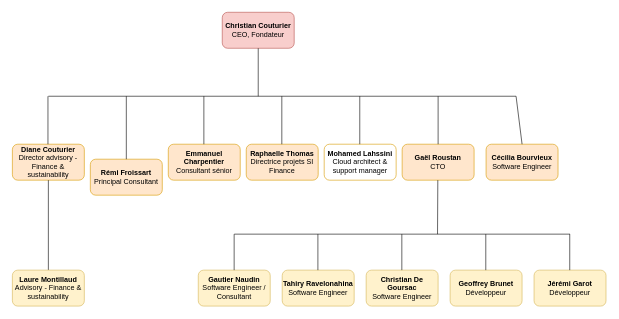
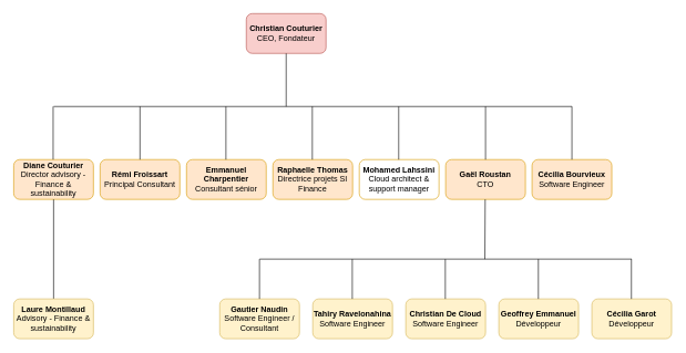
  <mxCell id="0" />
  <mxCell id="1" parent="0" />
  <mxCell id="2" value="&lt;div&gt;&lt;b&gt;Christian Couturier&lt;/b&gt;&lt;/div&gt;CEO, Fondateur" style="rounded=1;whiteSpace=wrap;html=1;fillColor=#f8cecc;strokeColor=#b85450;" parent="1" vertex="1"><mxGeometry x="370" y="20" width="120" height="60" as="geometry" /></mxCell>
- <mxCell id="3" value="&lt;div&gt;&lt;b&gt;Rémi Froissart&lt;/b&gt;&lt;/div&gt;&lt;div&gt;Principal Consultant&lt;br&gt;&lt;/div&gt;" style="rounded=1;whiteSpace=wrap;html=1;fillColor=#ffe6cc;strokeColor=#d79b00;" parent="1" vertex="1"><mxGeometry x="150" y="265" width="120" height="60" as="geometry" /></mxCell>
+ <mxCell id="3" value="&lt;div&gt;&lt;b&gt;Rémi Froissart&lt;/b&gt;&lt;/div&gt;&lt;div&gt;Principal Consultant&lt;br&gt;&lt;/div&gt;" style="rounded=1;whiteSpace=wrap;html=1;fillColor=#ffe6cc;strokeColor=#d79b00;" parent="1" vertex="1"><mxGeometry x="150" y="240" width="120" height="60" as="geometry" /></mxCell>
  <mxCell id="4" value="&lt;div&gt;&lt;b&gt;Gaël Roustan&lt;/b&gt;&lt;/div&gt;&lt;div&gt;CTO&lt;br&gt;&lt;/div&gt;" style="rounded=1;whiteSpace=wrap;html=1;fillColor=#ffe6cc;strokeColor=#d79b00;" parent="1" vertex="1"><mxGeometry x="670" y="240" width="120" height="60" as="geometry" /></mxCell>
- <mxCell id="5" value="&lt;div&gt;&lt;b&gt;Geoffrey Brunet&lt;/b&gt;&lt;br&gt;&lt;/div&gt;&lt;div&gt;Développeur&lt;br&gt;&lt;/div&gt;" style="rounded=1;whiteSpace=wrap;html=1;fillColor=#fff2cc;strokeColor=#d6b656;" parent="1" vertex="1"><mxGeometry x="750" y="450" width="120" height="60" as="geometry" /></mxCell>
- <mxCell id="6" value="&lt;div&gt;&lt;b&gt;Christian De Goursac&lt;/b&gt;&lt;br&gt;&lt;/div&gt;&lt;div&gt;Software Engineer&lt;br&gt;&lt;/div&gt;" style="rounded=1;whiteSpace=wrap;html=1;fillColor=#fff2cc;strokeColor=#d6b656;" parent="1" vertex="1"><mxGeometry x="610" y="450" width="120" height="60" as="geometry" /></mxCell>
+ <mxCell id="5" value="&lt;div&gt;&lt;b&gt;Geoffrey Emmanuel&lt;/b&gt;&lt;br&gt;&lt;/div&gt;&lt;div&gt;Développeur&lt;br&gt;&lt;/div&gt;" style="rounded=1;whiteSpace=wrap;html=1;fillColor=#fff2cc;strokeColor=#d6b656;" parent="1" vertex="1"><mxGeometry x="750" y="450" width="120" height="60" as="geometry" /></mxCell>
+ <mxCell id="6" value="&lt;div&gt;&lt;b&gt;Christian De Cloud&lt;/b&gt;&lt;br&gt;&lt;/div&gt;&lt;div&gt;Software Engineer&lt;br&gt;&lt;/div&gt;" style="rounded=1;whiteSpace=wrap;html=1;fillColor=#fff2cc;strokeColor=#d6b656;" parent="1" vertex="1"><mxGeometry x="610" y="450" width="120" height="60" as="geometry" /></mxCell>
  <mxCell id="7" value="&lt;div&gt;&lt;b&gt;Tahiry Ravelonahina&lt;/b&gt;&lt;br&gt;&lt;/div&gt;&lt;div&gt;Software Engineer&lt;br&gt;&lt;/div&gt;" style="rounded=1;whiteSpace=wrap;html=1;fillColor=#fff2cc;strokeColor=#d6b656;" parent="1" vertex="1"><mxGeometry x="470" y="450" width="120" height="60" as="geometry" /></mxCell>
- <mxCell id="8" value="&lt;div&gt;&lt;b&gt;Cécilia Bourvieux&lt;/b&gt;&lt;br&gt;&lt;/div&gt;&lt;div&gt;Software Engineer&lt;br&gt;&lt;/div&gt;" style="rounded=1;whiteSpace=wrap;html=1;fillColor=#ffe6cc;strokeColor=#d79b00;" parent="1" vertex="1"><mxGeometry x="810" y="240" width="120" height="60" as="geometry" /></mxCell>
+ <mxCell id="8" value="&lt;div&gt;&lt;b&gt;Cécilia Bourvieux&lt;/b&gt;&lt;br&gt;&lt;/div&gt;&lt;div&gt;Software Engineer&lt;br&gt;&lt;/div&gt;" style="rounded=1;whiteSpace=wrap;html=1;fillColor=#ffe6cc;strokeColor=#d79b00;" parent="1" vertex="1"><mxGeometry x="800" y="240" width="120" height="60" as="geometry" /></mxCell>
  <mxCell id="9" value="&lt;div&gt;&lt;b&gt;Raphaelle Thomas&lt;/b&gt;&lt;br&gt;&lt;/div&gt;&lt;div&gt;Directrice projets SI Finance&lt;br&gt;&lt;/div&gt;" style="rounded=1;whiteSpace=wrap;html=1;fillColor=#ffe6cc;strokeColor=#d79b00;" parent="1" vertex="1"><mxGeometry x="410" y="240" width="120" height="60" as="geometry" /></mxCell>
  <mxCell id="10" value="&lt;div&gt;&lt;b&gt;Emmanuel Charpentier&lt;/b&gt;&lt;br&gt;&lt;/div&gt;&lt;div&gt;Consultant sénior&lt;br&gt;&lt;/div&gt;" style="rounded=1;whiteSpace=wrap;html=1;fillColor=#ffe6cc;strokeColor=#d79b00;" parent="1" vertex="1"><mxGeometry x="280" y="240" width="120" height="60" as="geometry" /></mxCell>
  <mxCell id="11" value="&lt;div&gt;&lt;b&gt;Mohamed Lahssini&lt;/b&gt;&lt;br&gt;&lt;/div&gt;&lt;div&gt;Cloud architect &amp;amp; support manager&lt;br&gt;&lt;/div&gt;" style="rounded=1;whiteSpace=wrap;html=1;fillColor=#ffffff;strokeColor=#d79b00;" parent="1" vertex="1"><mxGeometry x="540" y="240" width="120" height="60" as="geometry" /></mxCell>
- <mxCell id="12" value="&lt;div&gt;&lt;span style=&quot;background-color: initial;&quot;&gt;&lt;b&gt;Jérémi Garot&lt;br&gt;&lt;/b&gt;Développeur&lt;/span&gt;&lt;br&gt;&lt;/div&gt;" style="rounded=1;whiteSpace=wrap;html=1;fillColor=#fff2cc;strokeColor=#d6b656;" parent="1" vertex="1"><mxGeometry x="890" y="450" width="120" height="60" as="geometry" /></mxCell>
+ <mxCell id="12" value="&lt;div&gt;&lt;span style=&quot;background-color: initial;&quot;&gt;&lt;b&gt;Cécilia Garot&lt;br&gt;&lt;/b&gt;Développeur&lt;/span&gt;&lt;br&gt;&lt;/div&gt;" style="rounded=1;whiteSpace=wrap;html=1;fillColor=#fff2cc;strokeColor=#d6b656;" parent="1" vertex="1"><mxGeometry x="890" y="450" width="120" height="60" as="geometry" /></mxCell>
  <mxCell id="13" value="" style="endArrow=none;html=1;" parent="1" edge="1"><mxGeometry width="50" height="50" relative="1" as="geometry"><mxPoint x="390" y="390" as="sourcePoint" /><mxPoint x="950" y="390" as="targetPoint" /></mxGeometry></mxCell>
  <mxCell id="14" value="" style="endArrow=none;html=1;exitX=0.5;exitY=0;exitDx=0;exitDy=0;" parent="1" edge="1"><mxGeometry width="50" height="50" relative="1" as="geometry"><mxPoint x="529.5" y="450" as="sourcePoint" /><mxPoint x="529.5" y="390" as="targetPoint" /></mxGeometry></mxCell>
  <mxCell id="15" value="" style="endArrow=none;html=1;exitX=0.5;exitY=0;exitDx=0;exitDy=0;" parent="1" edge="1"><mxGeometry width="50" height="50" relative="1" as="geometry"><mxPoint x="669.5" y="450" as="sourcePoint" /><mxPoint x="669.5" y="390" as="targetPoint" /></mxGeometry></mxCell>
  <mxCell id="16" value="" style="endArrow=none;html=1;exitX=0.5;exitY=0;exitDx=0;exitDy=0;" parent="1" edge="1"><mxGeometry width="50" height="50" relative="1" as="geometry"><mxPoint x="809.5" y="450" as="sourcePoint" /><mxPoint x="809.5" y="390" as="targetPoint" /></mxGeometry></mxCell>
  <mxCell id="17" value="" style="endArrow=none;html=1;exitX=0.5;exitY=0;exitDx=0;exitDy=0;" parent="1" edge="1"><mxGeometry width="50" height="50" relative="1" as="geometry"><mxPoint x="949.5" y="450" as="sourcePoint" /><mxPoint x="949.5" y="390" as="targetPoint" /></mxGeometry></mxCell>
  <mxCell id="18" value="" style="endArrow=none;html=1;exitX=0.5;exitY=0;exitDx=0;exitDy=0;" parent="1" edge="1"><mxGeometry width="50" height="50" relative="1" as="geometry"><mxPoint x="729" y="390" as="sourcePoint" /><mxPoint x="729.5" y="300" as="targetPoint" /></mxGeometry></mxCell>
  <mxCell id="19" value="" style="endArrow=none;html=1;" parent="1" edge="1"><mxGeometry width="50" height="50" relative="1" as="geometry"><mxPoint x="80" y="160" as="sourcePoint" /><mxPoint x="860" y="160" as="targetPoint" /></mxGeometry></mxCell>
  <mxCell id="20" value="" style="endArrow=none;html=1;entryX=0.5;entryY=1;entryDx=0;entryDy=0;" parent="1" target="2" edge="1"><mxGeometry width="50" height="50" relative="1" as="geometry"><mxPoint x="430" y="160" as="sourcePoint" /><mxPoint x="539.5" y="400" as="targetPoint" /></mxGeometry></mxCell>
  <mxCell id="21" value="" style="endArrow=none;html=1;exitX=0.5;exitY=0;exitDx=0;exitDy=0;" parent="1" source="3" edge="1"><mxGeometry width="50" height="50" relative="1" as="geometry"><mxPoint x="130" y="490" as="sourcePoint" /><mxPoint x="210" y="160" as="targetPoint" /></mxGeometry></mxCell>
  <mxCell id="22" value="" style="endArrow=none;html=1;exitX=0.5;exitY=0;exitDx=0;exitDy=0;" parent="1" edge="1"><mxGeometry width="50" height="50" relative="1" as="geometry"><mxPoint x="339.33" y="240" as="sourcePoint" /><mxPoint x="339.33" y="160" as="targetPoint" /></mxGeometry></mxCell>
  <mxCell id="23" value="" style="endArrow=none;html=1;exitX=0.5;exitY=0;exitDx=0;exitDy=0;" parent="1" edge="1"><mxGeometry width="50" height="50" relative="1" as="geometry"><mxPoint x="469.33" y="240" as="sourcePoint" /><mxPoint x="469.33" y="160" as="targetPoint" /></mxGeometry></mxCell>
  <mxCell id="24" value="" style="endArrow=none;html=1;exitX=0.5;exitY=0;exitDx=0;exitDy=0;" parent="1" edge="1"><mxGeometry width="50" height="50" relative="1" as="geometry"><mxPoint x="599.33" y="240" as="sourcePoint" /><mxPoint x="599.33" y="160" as="targetPoint" /></mxGeometry></mxCell>
  <mxCell id="25" value="" style="endArrow=none;html=1;exitX=0.5;exitY=0;exitDx=0;exitDy=0;" parent="1" edge="1"><mxGeometry width="50" height="50" relative="1" as="geometry"><mxPoint x="730" y="240" as="sourcePoint" /><mxPoint x="730" y="160" as="targetPoint" /></mxGeometry></mxCell>
  <mxCell id="26" value="" style="endArrow=none;html=1;exitX=0.5;exitY=0;exitDx=0;exitDy=0;" parent="1" edge="1" source="8"><mxGeometry width="50" height="50" relative="1" as="geometry"><mxPoint x="909.5" y="240" as="sourcePoint" /><mxPoint x="860" y="160" as="targetPoint" /></mxGeometry></mxCell>
  <mxCell id="27" value="&lt;div&gt;&lt;span style=&quot;background-color: initial;&quot;&gt;&lt;b&gt;Gautier Naudin&lt;br&gt;&lt;/b&gt;Software Engineer / Consultant&lt;/span&gt;&lt;br&gt;&lt;/div&gt;" style="rounded=1;whiteSpace=wrap;html=1;fillColor=#fff2cc;strokeColor=#d6b656;" vertex="1" parent="1"><mxGeometry x="330" y="450" width="120" height="60" as="geometry" /></mxCell>
  <mxCell id="28" value="" style="endArrow=none;html=1;exitX=0.5;exitY=0;exitDx=0;exitDy=0;" edge="1" parent="1"><mxGeometry width="50" height="50" relative="1" as="geometry"><mxPoint x="389.83" y="450" as="sourcePoint" /><mxPoint x="389.83" y="390" as="targetPoint" /></mxGeometry></mxCell>
  <mxCell id="29" value="&lt;div&gt;&lt;b&gt;Diane Couturier&lt;/b&gt;&lt;/div&gt;&lt;div&gt;Director advisory - Finance &amp;amp; sustainability&lt;br&gt;&lt;/div&gt;" style="rounded=1;whiteSpace=wrap;html=1;fillColor=#ffe6cc;strokeColor=#d79b00;" vertex="1" parent="1"><mxGeometry x="20" y="240" width="120" height="60" as="geometry" /></mxCell>
  <mxCell id="30" value="" style="endArrow=none;html=1;exitX=0.5;exitY=0;exitDx=0;exitDy=0;" edge="1" parent="1"><mxGeometry width="50" height="50" relative="1" as="geometry"><mxPoint x="79.33" y="240" as="sourcePoint" /><mxPoint x="79.33" y="160" as="targetPoint" /></mxGeometry></mxCell>
  <mxCell id="31" value="" style="endArrow=none;html=1;entryX=0.5;entryY=1;entryDx=0;entryDy=0;exitX=0.5;exitY=0;exitDx=0;exitDy=0;" edge="1" parent="1" source="32" target="29"><mxGeometry width="50" height="50" relative="1" as="geometry"><mxPoint x="80" y="360" as="sourcePoint" /><mxPoint x="399.83" y="400" as="targetPoint" /></mxGeometry></mxCell>
  <mxCell id="32" value="&lt;div&gt;&lt;span style=&quot;background-color: initial;&quot;&gt;&lt;b&gt;Laure Montillaud&lt;br&gt;&lt;/b&gt;&lt;/span&gt;Advisory - Finance &amp;amp; sustainability&lt;br&gt;&lt;/div&gt;" style="rounded=1;whiteSpace=wrap;html=1;fillColor=#fff2cc;strokeColor=#d6b656;" vertex="1" parent="1"><mxGeometry x="20" y="450" width="120" height="60" as="geometry" /></mxCell>
